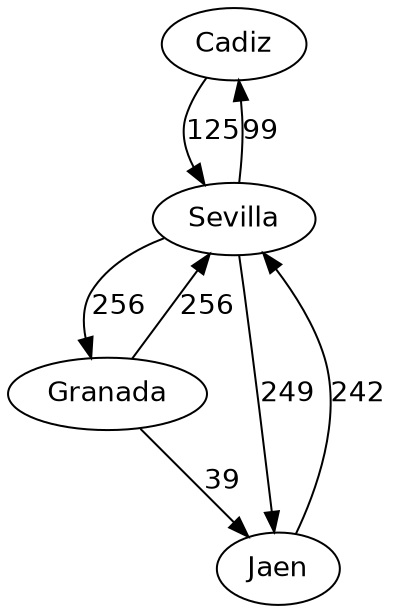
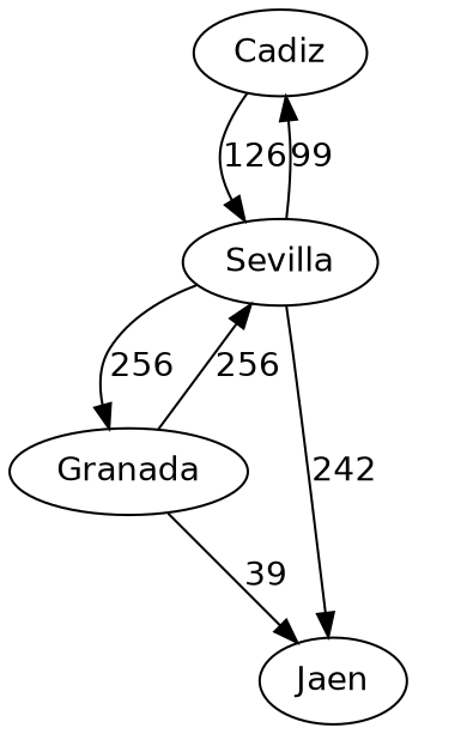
  digraph {
    fontname="DejaVu Sans"
    rankdir=TB
    node [fontname="DejaVu Sans"]
    edge [fontname="DejaVu Sans"]
    Cadiz
    Sevilla
    Granada
    Jaen
-   Cadiz -> Sevilla [label=125]
+   Cadiz -> Sevilla [label=126]
    Sevilla -> Cadiz [label=99]
    Sevilla -> Granada [label=256]
-   Sevilla -> Jaen [label=249]
+   Sevilla -> Jaen [label=242]
    Granada -> Sevilla [label=256]
    Granada -> Jaen [label=39]
-   Jaen -> Sevilla [label=242]
  }
